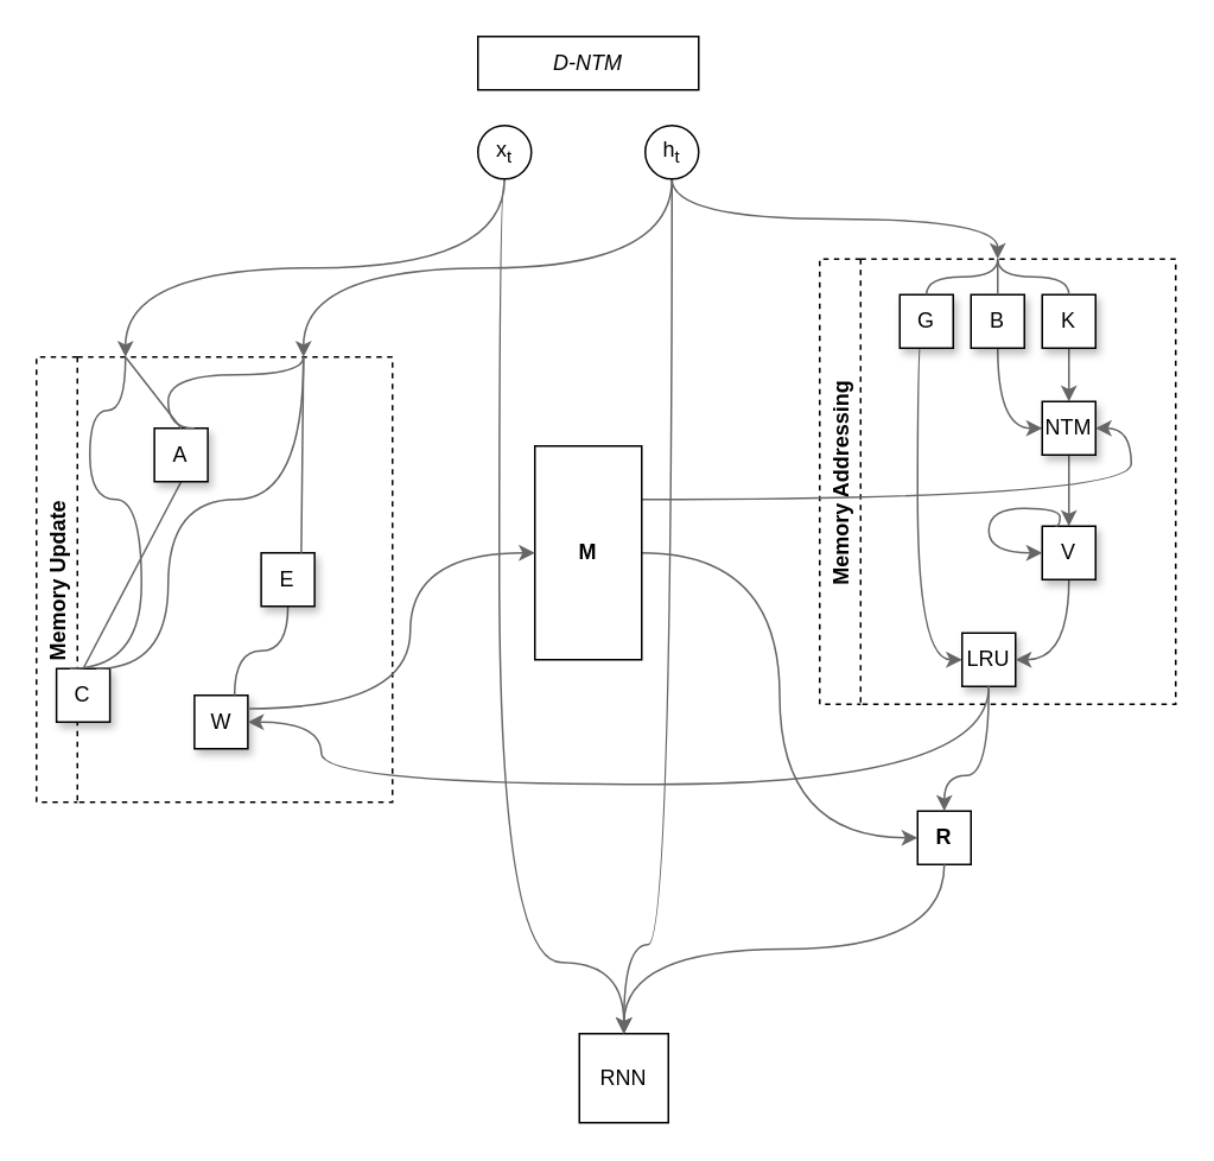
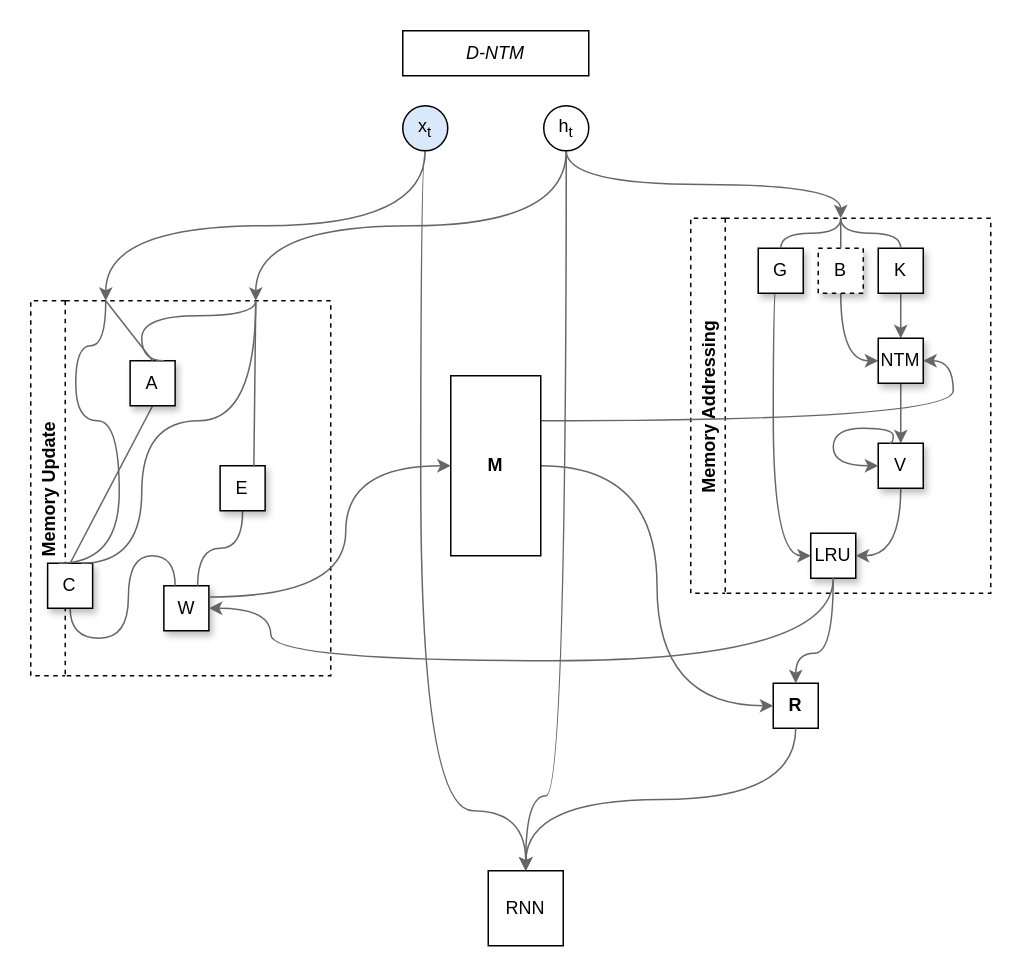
  <mxCell id="0" />
  <mxCell id="1" parent="0" />
  <mxCell id="2" style="edgeStyle=orthogonalEdgeStyle;curved=1;rounded=0;orthogonalLoop=1;jettySize=auto;html=1;exitX=0.5;exitY=1;exitDx=0;exitDy=0;entryX=0.5;entryY=0;entryDx=0;entryDy=0;fillColor=#f5f5f5;strokeColor=#666666;" parent="1" source="48" target="5" edge="1"><mxGeometry relative="1" as="geometry"><mxPoint x="570" y="158" as="targetPoint" /></mxGeometry></mxCell>
  <mxCell id="3" style="edgeStyle=orthogonalEdgeStyle;curved=1;rounded=0;orthogonalLoop=1;jettySize=auto;html=1;exitX=0.5;exitY=1;exitDx=0;exitDy=0;entryX=0.75;entryY=0;entryDx=0;entryDy=0;fillColor=#f5f5f5;strokeColor=#666666;" parent="1" source="48" edge="1" target="28"><mxGeometry relative="1" as="geometry"><mxPoint x="160" y="201" as="targetPoint" /></mxGeometry></mxCell>
  <mxCell id="4" value="" style="group;fontStyle=1;dashed=1;" parent="1" vertex="1" connectable="0"><mxGeometry x="460" y="195" width="200" height="370" as="geometry" /></mxCell>
  <mxCell id="5" value="Memory Addressing" style="swimlane;horizontal=0;dashed=1;" parent="4" vertex="1"><mxGeometry y="-50" width="200" height="250" as="geometry" /></mxCell>
  <mxCell id="6" style="edgeStyle=orthogonalEdgeStyle;curved=1;rounded=0;orthogonalLoop=1;jettySize=auto;html=1;exitX=0.5;exitY=1;exitDx=0;exitDy=0;entryX=0;entryY=0.5;entryDx=0;entryDy=0;fillColor=#f5f5f5;strokeColor=#666666;" parent="5" source="7" target="8" edge="1"><mxGeometry relative="1" as="geometry"><Array as="points"><mxPoint x="55" y="40" /><mxPoint x="55" y="225" /></Array></mxGeometry></mxCell>
  <mxCell id="7" value="G" style="whiteSpace=wrap;html=1;aspect=fixed;rounded=0;shadow=1;" parent="5" vertex="1"><mxGeometry x="45" y="20" width="30" height="30" as="geometry" /></mxCell>
  <mxCell id="8" value="LRU" style="whiteSpace=wrap;html=1;aspect=fixed;rounded=0;shadow=1;" parent="5" vertex="1"><mxGeometry x="80" y="210" width="30" height="30" as="geometry" /></mxCell>
  <mxCell id="9" style="edgeStyle=orthogonalEdgeStyle;curved=1;rounded=0;orthogonalLoop=1;jettySize=auto;html=1;exitX=0.5;exitY=1;exitDx=0;exitDy=0;entryX=0;entryY=0.5;entryDx=0;entryDy=0;fillColor=#f5f5f5;strokeColor=#666666;" parent="5" source="10" target="14" edge="1"><mxGeometry relative="1" as="geometry" /></mxCell>
- <mxCell id="10" value="B" style="whiteSpace=wrap;html=1;aspect=fixed;rounded=0;shadow=1;" parent="5" vertex="1"><mxGeometry x="85" y="20" width="30" height="30" as="geometry" /></mxCell>
+ <mxCell id="10" value="B" style="whiteSpace=wrap;html=1;aspect=fixed;rounded=0;shadow=1;dashed=1;" parent="5" vertex="1"><mxGeometry x="85" y="20" width="30" height="30" as="geometry" /></mxCell>
  <mxCell id="11" style="edgeStyle=orthogonalEdgeStyle;curved=1;rounded=0;orthogonalLoop=1;jettySize=auto;html=1;exitX=0.5;exitY=1;exitDx=0;exitDy=0;fillColor=#f5f5f5;strokeColor=#666666;" parent="5" source="12" target="14" edge="1"><mxGeometry relative="1" as="geometry" /></mxCell>
  <mxCell id="12" value="K" style="whiteSpace=wrap;html=1;aspect=fixed;rounded=0;shadow=1;" parent="5" vertex="1"><mxGeometry x="125" y="20" width="30" height="30" as="geometry" /></mxCell>
  <mxCell id="13" style="edgeStyle=orthogonalEdgeStyle;curved=1;rounded=0;orthogonalLoop=1;jettySize=auto;html=1;exitX=0.5;exitY=1;exitDx=0;exitDy=0;entryX=0.5;entryY=0;entryDx=0;entryDy=0;fillColor=#f5f5f5;strokeColor=#666666;" parent="5" source="14" target="16" edge="1"><mxGeometry relative="1" as="geometry" /></mxCell>
  <mxCell id="14" value="NTM" style="whiteSpace=wrap;html=1;aspect=fixed;rounded=0;shadow=1;" parent="5" vertex="1"><mxGeometry x="125" y="80" width="30" height="30" as="geometry" /></mxCell>
  <mxCell id="15" style="edgeStyle=orthogonalEdgeStyle;curved=1;rounded=0;orthogonalLoop=1;jettySize=auto;html=1;exitX=0.5;exitY=1;exitDx=0;exitDy=0;entryX=1;entryY=0.5;entryDx=0;entryDy=0;fillColor=#f5f5f5;strokeColor=#666666;" parent="5" source="16" target="8" edge="1"><mxGeometry relative="1" as="geometry" /></mxCell>
  <mxCell id="16" value="V" style="whiteSpace=wrap;html=1;aspect=fixed;rounded=0;shadow=1;" parent="5" vertex="1"><mxGeometry x="125" y="150" width="30" height="30" as="geometry" /></mxCell>
  <mxCell id="17" style="edgeStyle=orthogonalEdgeStyle;curved=1;rounded=0;orthogonalLoop=1;jettySize=auto;html=1;exitX=0.25;exitY=0;exitDx=0;exitDy=0;entryX=0;entryY=0.5;entryDx=0;entryDy=0;fillColor=#f5f5f5;strokeColor=#666666;" parent="5" source="16" target="16" edge="1"><mxGeometry relative="1" as="geometry"><Array as="points"><mxPoint x="135" y="150" /><mxPoint x="135" y="140" /><mxPoint x="95" y="140" /><mxPoint x="95" y="165" /></Array></mxGeometry></mxCell>
  <mxCell id="18" style="edgeStyle=orthogonalEdgeStyle;curved=1;rounded=0;orthogonalLoop=1;jettySize=auto;html=1;exitX=0.5;exitY=0;exitDx=0;exitDy=0;entryX=0.5;entryY=0;entryDx=0;entryDy=0;endArrow=none;endFill=0;fillColor=#f5f5f5;strokeColor=#666666;" parent="5" source="5" target="7" edge="1"><mxGeometry relative="1" as="geometry"><Array as="points"><mxPoint x="100" y="10" /></Array></mxGeometry></mxCell>
  <mxCell id="19" style="edgeStyle=orthogonalEdgeStyle;curved=1;rounded=0;orthogonalLoop=1;jettySize=auto;html=1;exitX=0.5;exitY=0;exitDx=0;exitDy=0;entryX=0.5;entryY=0;entryDx=0;entryDy=0;endArrow=none;endFill=0;fillColor=#f5f5f5;strokeColor=#666666;" parent="5" source="5" target="12" edge="1"><mxGeometry relative="1" as="geometry"><Array as="points"><mxPoint x="100" y="10" /><mxPoint x="140" y="10" /></Array></mxGeometry></mxCell>
  <mxCell id="20" style="edgeStyle=orthogonalEdgeStyle;curved=1;rounded=0;orthogonalLoop=1;jettySize=auto;html=1;exitX=0.5;exitY=0;exitDx=0;exitDy=0;entryX=0.5;entryY=0;entryDx=0;entryDy=0;endArrow=none;endFill=0;fillColor=#f5f5f5;strokeColor=#666666;" edge="1" parent="5" source="5" target="10"><mxGeometry relative="1" as="geometry" /></mxCell>
  <mxCell id="21" value="&lt;b&gt;R&lt;/b&gt;" style="whiteSpace=wrap;html=1;aspect=fixed;" parent="4" vertex="1"><mxGeometry x="55" y="260" width="30" height="30" as="geometry" /></mxCell>
  <mxCell id="22" style="edgeStyle=orthogonalEdgeStyle;curved=1;rounded=0;orthogonalLoop=1;jettySize=auto;html=1;exitX=0.5;exitY=1;exitDx=0;exitDy=0;entryX=0.5;entryY=0;entryDx=0;entryDy=0;fillColor=#f5f5f5;strokeColor=#666666;" parent="4" source="8" target="21" edge="1"><mxGeometry relative="1" as="geometry"><Array as="points"><mxPoint x="95" y="240" /><mxPoint x="70" y="240" /></Array></mxGeometry></mxCell>
  <mxCell id="23" style="edgeStyle=orthogonalEdgeStyle;curved=1;rounded=0;orthogonalLoop=1;jettySize=auto;html=1;exitX=0.5;exitY=1;exitDx=0;exitDy=0;entryX=0.25;entryY=0;entryDx=0;entryDy=0;endArrow=classic;endFill=1;fillColor=#f5f5f5;strokeColor=#666666;" parent="1" source="46" edge="1" target="28"><mxGeometry relative="1" as="geometry"><mxPoint x="80" y="200" as="targetPoint" /></mxGeometry></mxCell>
  <mxCell id="24" value="RNN" style="whiteSpace=wrap;html=1;aspect=fixed;" parent="1" vertex="1"><mxGeometry x="325" y="580" width="50" height="50" as="geometry" /></mxCell>
  <mxCell id="25" style="edgeStyle=orthogonalEdgeStyle;curved=1;rounded=0;orthogonalLoop=1;jettySize=auto;html=1;exitX=1;exitY=0.5;exitDx=0;exitDy=0;entryX=0;entryY=0.5;entryDx=0;entryDy=0;endArrow=classic;endFill=1;fillColor=#f5f5f5;strokeColor=#666666;" edge="1" parent="1" source="27" target="21"><mxGeometry relative="1" as="geometry" /></mxCell>
  <mxCell id="26" style="edgeStyle=orthogonalEdgeStyle;curved=1;rounded=0;orthogonalLoop=1;jettySize=auto;html=1;exitX=1;exitY=0.25;exitDx=0;exitDy=0;entryX=1;entryY=0.5;entryDx=0;entryDy=0;endArrow=classic;endFill=1;fillColor=#f5f5f5;strokeColor=#666666;" edge="1" parent="1" source="27" target="14"><mxGeometry relative="1" as="geometry" /></mxCell>
  <mxCell id="27" value="&lt;b&gt;M&lt;/b&gt;" style="rounded=0;whiteSpace=wrap;html=1;rotation=0;" parent="1" vertex="1"><mxGeometry x="300" y="250" width="60" height="120" as="geometry" /></mxCell>
  <mxCell id="28" value="Memory Update" style="swimlane;horizontal=0;dashed=1;" parent="1" vertex="1"><mxGeometry x="20" y="200" width="200" height="250" as="geometry" /></mxCell>
  <mxCell id="29" style="edgeStyle=none;rounded=0;orthogonalLoop=1;jettySize=auto;html=1;exitX=0.5;exitY=1;exitDx=0;exitDy=0;entryX=0.5;entryY=0;entryDx=0;entryDy=0;endArrow=none;endFill=0;fillColor=#f5f5f5;strokeColor=#666666;" edge="1" parent="28" source="30" target="35"><mxGeometry relative="1" as="geometry" /></mxCell>
  <mxCell id="30" value="A" style="whiteSpace=wrap;html=1;aspect=fixed;rounded=0;shadow=1;" parent="28" vertex="1"><mxGeometry x="66.25" y="40" width="30" height="30" as="geometry" /></mxCell>
  <mxCell id="31" value="W" style="whiteSpace=wrap;html=1;aspect=fixed;rounded=0;shadow=1;" parent="28" vertex="1"><mxGeometry x="88.75" y="190" width="30" height="30" as="geometry" /></mxCell>
  <mxCell id="32" style="edgeStyle=orthogonalEdgeStyle;curved=1;rounded=0;orthogonalLoop=1;jettySize=auto;html=1;exitX=0.5;exitY=1;exitDx=0;exitDy=0;entryX=0.75;entryY=0;entryDx=0;entryDy=0;endArrow=none;endFill=0;fillColor=#f5f5f5;strokeColor=#666666;" edge="1" parent="28" source="33" target="31"><mxGeometry relative="1" as="geometry" /></mxCell>
  <mxCell id="33" value="E" style="whiteSpace=wrap;html=1;aspect=fixed;rounded=0;shadow=1;" parent="28" vertex="1"><mxGeometry x="126.25" y="110" width="30" height="30" as="geometry" /></mxCell>
+ <mxCell id="34" style="edgeStyle=orthogonalEdgeStyle;curved=1;rounded=0;orthogonalLoop=1;jettySize=auto;html=1;exitX=0.5;exitY=1;exitDx=0;exitDy=0;entryX=0.25;entryY=0;entryDx=0;entryDy=0;endArrow=none;endFill=0;fillColor=#f5f5f5;strokeColor=#666666;" edge="1" parent="28" source="35" target="31"><mxGeometry relative="1" as="geometry" /></mxCell>
  <mxCell id="35" value="C" style="whiteSpace=wrap;html=1;aspect=fixed;rounded=0;shadow=1;" parent="28" vertex="1"><mxGeometry x="11.25" y="175" width="30" height="30" as="geometry" /></mxCell>
  <mxCell id="36" style="edgeStyle=none;rounded=0;orthogonalLoop=1;jettySize=auto;html=1;exitX=0.25;exitY=0;exitDx=0;exitDy=0;entryX=0.5;entryY=0;entryDx=0;entryDy=0;endArrow=none;endFill=0;fillColor=#f5f5f5;strokeColor=#666666;" edge="1" parent="28" source="28" target="30"><mxGeometry relative="1" as="geometry" /></mxCell>
  <mxCell id="37" style="edgeStyle=none;rounded=0;orthogonalLoop=1;jettySize=auto;html=1;exitX=0.75;exitY=0;exitDx=0;exitDy=0;entryX=0.75;entryY=0;entryDx=0;entryDy=0;endArrow=none;endFill=0;fillColor=#f5f5f5;strokeColor=#666666;" edge="1" parent="28" source="28" target="33"><mxGeometry relative="1" as="geometry" /></mxCell>
  <mxCell id="38" style="edgeStyle=orthogonalEdgeStyle;curved=1;rounded=0;orthogonalLoop=1;jettySize=auto;html=1;exitX=0.25;exitY=0;exitDx=0;exitDy=0;entryX=0.25;entryY=0;entryDx=0;entryDy=0;endArrow=none;endFill=0;fillColor=#f5f5f5;strokeColor=#666666;" edge="1" parent="28" source="28" target="35"><mxGeometry relative="1" as="geometry"><Array as="points"><mxPoint x="50" y="30" /><mxPoint x="30" y="30" /><mxPoint x="30" y="80" /><mxPoint x="59" y="80" /></Array></mxGeometry></mxCell>
  <mxCell id="39" style="edgeStyle=orthogonalEdgeStyle;curved=1;rounded=0;orthogonalLoop=1;jettySize=auto;html=1;exitX=0.75;exitY=0;exitDx=0;exitDy=0;entryX=0.75;entryY=0;entryDx=0;entryDy=0;endArrow=none;endFill=0;fillColor=#f5f5f5;strokeColor=#666666;" edge="1" parent="28" source="28" target="35"><mxGeometry relative="1" as="geometry"><Array as="points"><mxPoint x="150" y="80" /><mxPoint x="74" y="80" /></Array></mxGeometry></mxCell>
  <mxCell id="40" style="edgeStyle=orthogonalEdgeStyle;curved=1;rounded=0;orthogonalLoop=1;jettySize=auto;html=1;exitX=0.75;exitY=0;exitDx=0;exitDy=0;entryX=0.75;entryY=0;entryDx=0;entryDy=0;endArrow=none;endFill=0;fillColor=#f5f5f5;strokeColor=#666666;" edge="1" parent="28" source="28" target="30"><mxGeometry relative="1" as="geometry"><Array as="points"><mxPoint x="150" y="10" /><mxPoint x="74" y="10" /></Array></mxGeometry></mxCell>
  <mxCell id="41" style="edgeStyle=orthogonalEdgeStyle;curved=1;rounded=0;orthogonalLoop=1;jettySize=auto;html=1;exitX=0.5;exitY=1;exitDx=0;exitDy=0;entryX=1;entryY=0.5;entryDx=0;entryDy=0;fillColor=#f5f5f5;strokeColor=#666666;" parent="1" source="8" target="31" edge="1"><mxGeometry relative="1" as="geometry"><Array as="points"><mxPoint x="555" y="440" /><mxPoint x="180" y="440" /><mxPoint x="180" y="405" /></Array></mxGeometry></mxCell>
  <mxCell id="42" style="edgeStyle=orthogonalEdgeStyle;curved=1;rounded=0;orthogonalLoop=1;jettySize=auto;html=1;exitX=1;exitY=0.25;exitDx=0;exitDy=0;entryX=0;entryY=0.5;entryDx=0;entryDy=0;endArrow=classic;endFill=1;fillColor=#f5f5f5;strokeColor=#666666;" edge="1" parent="1" source="31" target="27"><mxGeometry relative="1" as="geometry"><Array as="points"><mxPoint x="230" y="398" /><mxPoint x="230" y="310" /></Array></mxGeometry></mxCell>
  <mxCell id="43" value="D-NTM" style="rounded=0;whiteSpace=wrap;html=1;fontStyle=2" vertex="1" parent="1"><mxGeometry x="268" y="20" width="124" height="30" as="geometry" /></mxCell>
  <mxCell id="44" style="edgeStyle=orthogonalEdgeStyle;curved=1;rounded=0;orthogonalLoop=1;jettySize=auto;html=1;exitX=0.5;exitY=1;exitDx=0;exitDy=0;endArrow=classic;endFill=1;fillColor=#f5f5f5;strokeColor=#666666;" edge="1" parent="1" source="21"><mxGeometry relative="1" as="geometry"><mxPoint x="350" y="580" as="targetPoint" /></mxGeometry></mxCell>
  <mxCell id="45" style="edgeStyle=orthogonalEdgeStyle;curved=1;rounded=0;orthogonalLoop=1;jettySize=auto;html=1;exitX=0.5;exitY=1;exitDx=0;exitDy=0;entryX=0.5;entryY=0;entryDx=0;entryDy=0;endArrow=classic;endFill=1;fillColor=#f5f5f5;strokeColor=#666666;" edge="1" parent="1" source="46" target="24"><mxGeometry relative="1" as="geometry"><Array as="points"><mxPoint x="280" y="100" /><mxPoint x="280" y="540" /><mxPoint x="350" y="540" /></Array></mxGeometry></mxCell>
- <mxCell id="46" value="x&lt;sub&gt;t&lt;/sub&gt;" style="ellipse;whiteSpace=wrap;html=1;aspect=fixed;" vertex="1" parent="1"><mxGeometry x="268" y="70" width="30" height="30" as="geometry" /></mxCell>
+ <mxCell id="46" value="x&lt;sub&gt;t&lt;/sub&gt;" style="ellipse;whiteSpace=wrap;html=1;aspect=fixed;fillColor=#dae8fc;" vertex="1" parent="1"><mxGeometry x="268" y="70" width="30" height="30" as="geometry" /></mxCell>
  <mxCell id="47" style="edgeStyle=orthogonalEdgeStyle;curved=1;rounded=0;orthogonalLoop=1;jettySize=auto;html=1;exitX=0.5;exitY=1;exitDx=0;exitDy=0;endArrow=classic;endFill=1;fillColor=#f5f5f5;strokeColor=#666666;" edge="1" parent="1" source="48"><mxGeometry relative="1" as="geometry"><mxPoint x="350" y="580" as="targetPoint" /><Array as="points"><mxPoint x="377" y="530" /><mxPoint x="350" y="530" /></Array></mxGeometry></mxCell>
  <mxCell id="48" value="h&lt;sub&gt;t&lt;/sub&gt;" style="ellipse;whiteSpace=wrap;html=1;aspect=fixed;" vertex="1" parent="1"><mxGeometry x="362" y="70" width="30" height="30" as="geometry" /></mxCell>
